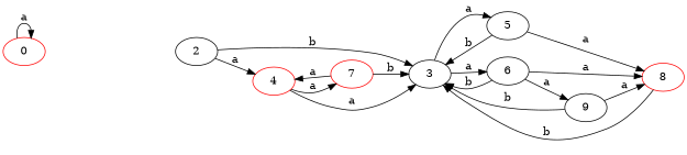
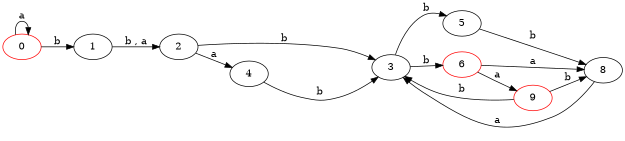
  digraph {
    rankdir=LR
    node [color=red]
    n1 [label=0]
+   n2 [label=1 color=""]
    n3 [label=2 color=""]
    n4 [label=3 color=""]
-   n5 [label=4]
+   n5 [color=black label=4]
    n6 [label=5 color=""]
-   n7 [color=black label=6]
-   n8 [label=7]
-   n9 [label=8]
-   n10 [color=black label=9]
+   n7 [label=6]
+   n9 [color=black label=8]
+   n10 [label=9]
    n1 -> n1 [label=a]
+   n1 -> n2 [label=b]
+   n2 -> n3 [label="b , a"]
    n3 -> n4 [label=b]
    n3 -> n5 [label=a]
-   n4 -> n6 [label=a]
-   n4 -> n7 [label=a]
-   n5 -> n4 [label=a]
-   n5 -> n8 [label=a]
-   n6 -> n4 [label=b]
-   n6 -> n9 [label=a]
-   n7 -> n4 [label=b]
+   n4 -> n6 [label=b]
+   n4 -> n7 [label=b]
+   n5 -> n4 [label=b]
+   n6 -> n9 [label=b]
    n7 -> n9 [label=a]
    n7 -> n10 [label=a]
-   n8 -> n4 [label=b]
-   n8 -> n5 [label=a]
-   n9 -> n4 [label=b]
+   n9 -> n4 [label=a]
    n10 -> n4 [label=b]
-   n10 -> n9 [label=a]
+   n10 -> n9 [label=b]
  }
